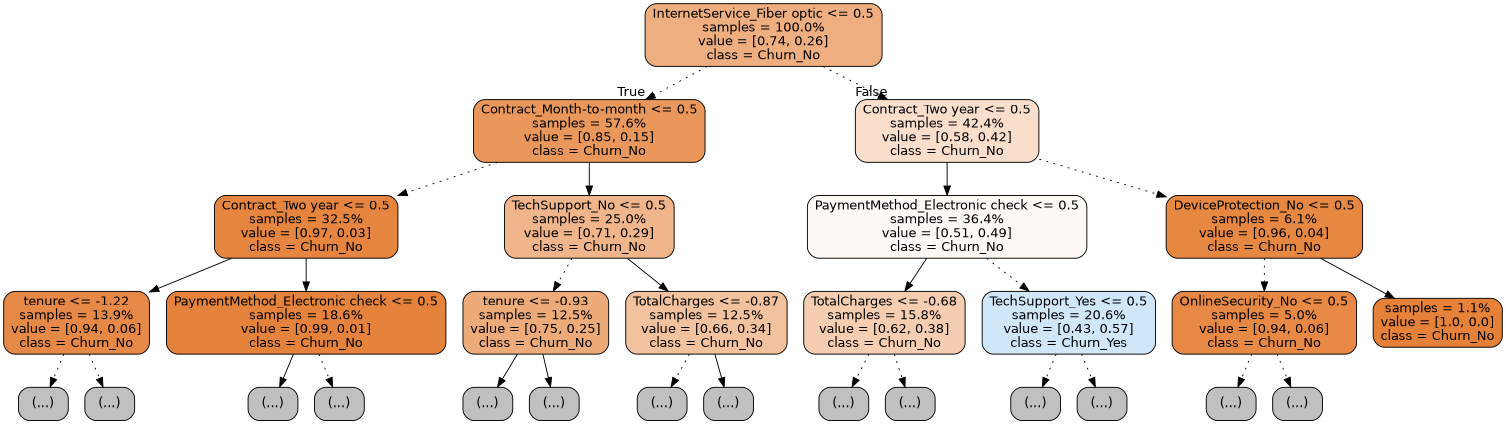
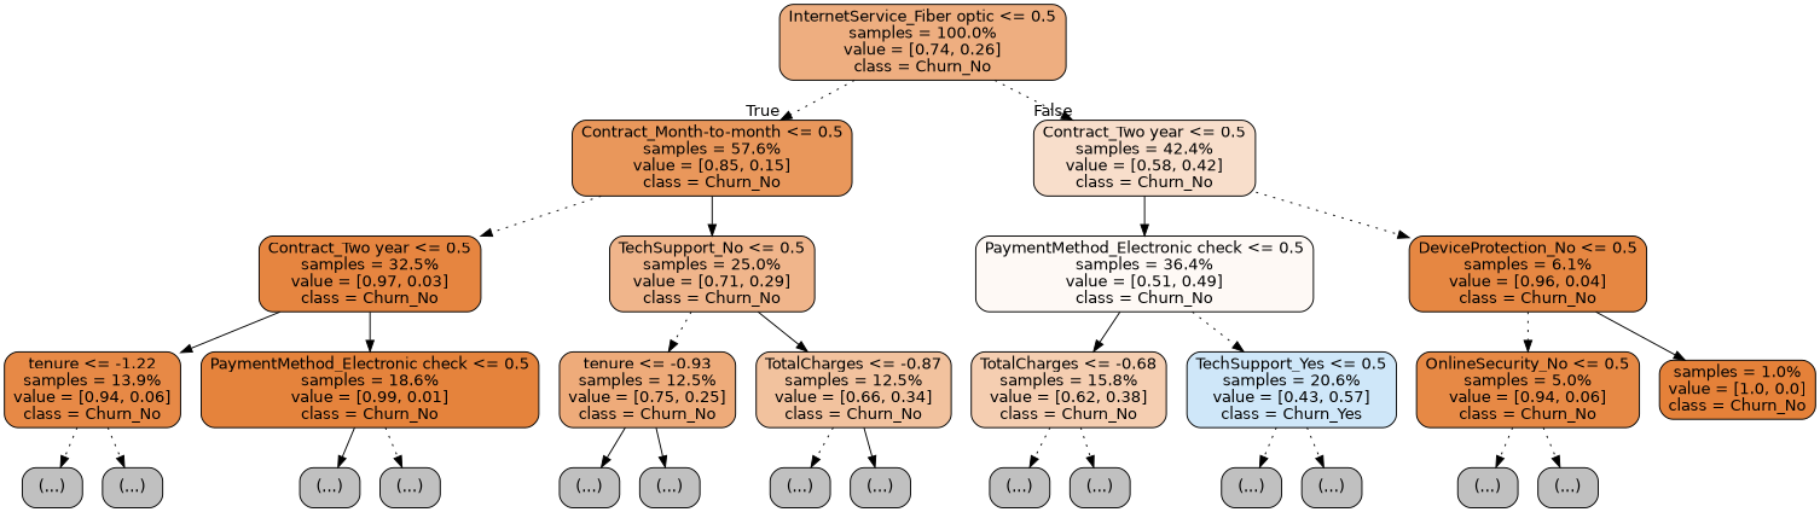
  digraph {
    node [color=black fillcolor="#C0C0C0" fontname=helvetica shape=box style="filled, rounded"]
    edge [fontname=helvetica style=dotted]
    n1 [fillcolor="#eeae80" label="InternetService_Fiber optic <= 0.5\nsamples = 100.0%\nvalue = [0.74, 0.26]\nclass = Churn_No"]
    n2 [fillcolor="#e9975b" label="Contract_Month-to-month <= 0.5\nsamples = 57.6%\nvalue = [0.85, 0.15]\nclass = Churn_No"]
    n3 [fillcolor="#f8decb" label="Contract_Two year <= 0.5\nsamples = 42.4%\nvalue = [0.58, 0.42]\nclass = Churn_No"]
    n4 [fillcolor="#e68540" label="Contract_Two year <= 0.5\nsamples = 32.5%\nvalue = [0.97, 0.03]\nclass = Churn_No"]
    n5 [fillcolor="#f0b58b" label="TechSupport_No <= 0.5\nsamples = 25.0%\nvalue = [0.71, 0.29]\nclass = Churn_No"]
    n6 [fillcolor="#e78946" label="tenure <= -1.22\nsamples = 13.9%\nvalue = [0.94, 0.06]\nclass = Churn_No"]
    n7 [fillcolor="#e5833c" label="PaymentMethod_Electronic check <= 0.5\nsamples = 18.6%\nvalue = [0.99, 0.01]\nclass = Churn_No"]
    n8 [label="(...)"]
    n9 [label="(...)"]
    n10 [label="(...)"]
    n11 [label="(...)"]
    n12 [fillcolor="#eeab7a" label="tenure <= -0.93\nsamples = 12.5%\nvalue = [0.75, 0.25]\nclass = Churn_No"]
    n13 [fillcolor="#f2c29e" label="TotalCharges <= -0.87\nsamples = 12.5%\nvalue = [0.66, 0.34]\nclass = Churn_No"]
    n14 [label="(...)"]
    n15 [label="(...)"]
    n16 [label="(...)"]
    n17 [label="(...)"]
    n18 [fillcolor="#fef9f5" label="PaymentMethod_Electronic check <= 0.5\nsamples = 36.4%\nvalue = [0.51, 0.49]\nclass = Churn_No"]
    n19 [fillcolor="#e68742" label="DeviceProtection_No <= 0.5\nsamples = 6.1%\nvalue = [0.96, 0.04]\nclass = Churn_No"]
    n20 [fillcolor="#f5ceb1" label="TotalCharges <= -0.68\nsamples = 15.8%\nvalue = [0.62, 0.38]\nclass = Churn_No"]
    n21 [fillcolor="#cfe7f9" label="TechSupport_Yes <= 0.5\nsamples = 20.6%\nvalue = [0.43, 0.57]\nclass = Churn_Yes"]
    n22 [label="(...)"]
    n23 [label="(...)"]
    n24 [label="(...)"]
    n25 [label="(...)"]
    n26 [fillcolor="#e78945" label="OnlineSecurity_No <= 0.5\nsamples = 5.0%\nvalue = [0.94, 0.06]\nclass = Churn_No"]
-   n27 [fillcolor="#e58139" label="samples = 1.1%\nvalue = [1.0, 0.0]\nclass = Churn_No"]
+   n27 [fillcolor="#e58139" label="samples = 1.0%\nvalue = [1.0, 0.0]\nclass = Churn_No"]
    n28 [label="(...)"]
    n29 [label="(...)"]
    n1 -> n2 [headlabel=True labelangle=45 labeldistance=2.5]
    n1 -> n3 [headlabel=False labelangle=-45 labeldistance=2.5]
    n2 -> n4
    n2 -> n5 [style=solid]
    n3 -> n18 [style=solid]
    n3 -> n19
    n4 -> n6 [style=solid]
    n4 -> n7 [style=solid]
    n5 -> n12
    n5 -> n13 [style=solid]
    n6 -> n8
    n6 -> n9
    n7 -> n10 [style=solid]
    n7 -> n11
    n12 -> n14 [style=solid]
    n12 -> n15 [style=solid]
    n13 -> n16
    n13 -> n17 [style=solid]
    n18 -> n20 [style=solid]
    n18 -> n21
    n19 -> n26
    n19 -> n27 [style=solid]
    n20 -> n22
    n20 -> n23
    n21 -> n24
    n21 -> n25
    n26 -> n28
    n26 -> n29
  }
